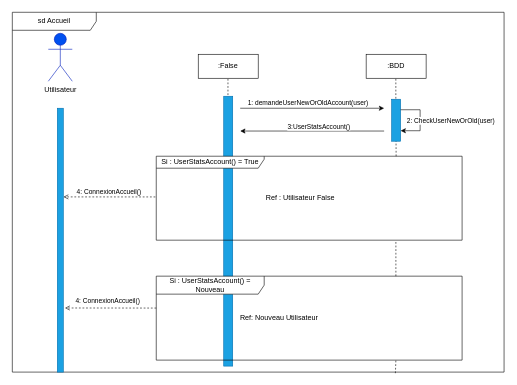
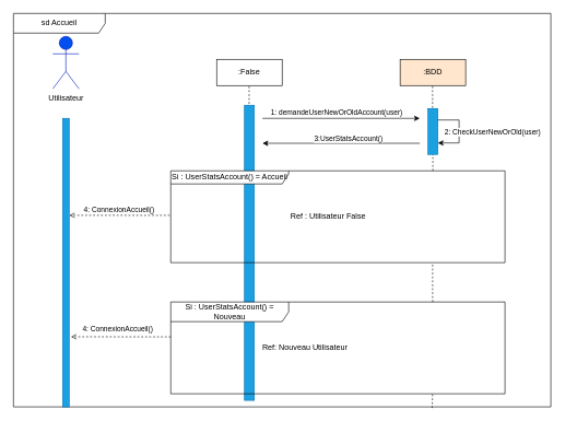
  <mxCell id="0" />
  <mxCell id="1" parent="0" />
  <mxCell id="2" value="" style="endArrow=none;dashed=1;html=1;rounded=0;fontColor=#000000;entryX=0.5;entryY=1;entryDx=0;entryDy=0;movable=1;resizable=1;rotatable=1;deletable=1;editable=1;connectable=1;" parent="1" edge="1"><mxGeometry width="50" height="50" relative="1" as="geometry"><mxPoint x="380" y="260" as="sourcePoint" /><mxPoint x="379.58" y="130" as="targetPoint" /><Array as="points"><mxPoint x="379.58" y="180" /></Array></mxGeometry></mxCell>
  <mxCell id="3" value="" style="shape=rect;dashed=0;shadow=0;html=1;whiteSpace=wrap;direction=south;horizontal=0;fontColor=#ffffff;fillColor=#1ba1e2;strokeColor=#006EAF;" parent="1" vertex="1"><mxGeometry x="372.5" y="160" width="15" height="450" as="geometry" /></mxCell>
  <mxCell id="4" value="sd Accueil" style="shape=umlFrame;whiteSpace=wrap;html=1;fontColor=#000000;width=140;height=30;movable=1;resizable=1;rotatable=1;deletable=1;editable=1;connectable=1;" parent="1" vertex="1"><mxGeometry width="820" height="600" as="geometry" x="20" y="20" /></mxCell>
  <mxCell id="5" value="Si : UserStatsAccount() = Nouveau" style="shape=umlFrame;whiteSpace=wrap;html=1;fontColor=#000000;width=180;height=30;movable=1;resizable=1;rotatable=1;deletable=1;editable=1;connectable=1;" parent="1" vertex="1"><mxGeometry x="260" y="460" width="510" height="140" as="geometry" /></mxCell>
- <mxCell id="6" value="Si : UserStatsAccount() = True" style="shape=umlFrame;whiteSpace=wrap;html=1;fontColor=#000000;width=180;height=20;movable=1;resizable=1;rotatable=1;deletable=1;editable=1;connectable=1;" parent="1" vertex="1"><mxGeometry x="260" y="260" width="510" height="140" as="geometry" /></mxCell>
+ <mxCell id="6" value="Si : UserStatsAccount() = Accueil" style="shape=umlFrame;whiteSpace=wrap;html=1;fontColor=#000000;width=180;height=20;movable=1;resizable=1;rotatable=1;deletable=1;editable=1;connectable=1;" parent="1" vertex="1"><mxGeometry x="260" y="260" width="510" height="140" as="geometry" /></mxCell>
  <mxCell id="7" value="&lt;font color=&quot;#000000&quot;&gt;Utilisateur&lt;/font&gt;" style="shape=umlActor;verticalLabelPosition=bottom;verticalAlign=top;html=1;outlineConnect=0;fillColor=#0050ef;strokeColor=#001DBC;fontColor=#ffffff;" parent="1" vertex="1"><mxGeometry x="80" y="55" width="40" height="80" as="geometry" /></mxCell>
  <mxCell id="8" value="" style="shape=rect;dashed=0;shadow=0;html=1;whiteSpace=wrap;direction=south;horizontal=0;fontColor=#ffffff;fillColor=#1ba1e2;strokeColor=#006EAF;" parent="1" vertex="1"><mxGeometry x="95" y="180" width="10" height="440" as="geometry" /></mxCell>
  <mxCell id="9" value=":False" style="whiteSpace=wrap;html=1;align=center;fontColor=#000000;" parent="1" vertex="1"><mxGeometry x="330" y="90" width="100" height="40" as="geometry" /></mxCell>
- <mxCell id="10" value=":BDD" style="whiteSpace=wrap;html=1;align=center;fontColor=#000000;" parent="1" vertex="1"><mxGeometry x="610" y="90" width="100" height="40" as="geometry" /></mxCell>
+ <mxCell id="10" value=":BDD" style="whiteSpace=wrap;html=1;align=center;fontColor=#000000;fillColor=#ffe6cc;" parent="1" vertex="1"><mxGeometry x="610" y="90" width="100" height="40" as="geometry" /></mxCell>
  <mxCell id="11" value="" style="endArrow=none;dashed=1;html=1;rounded=0;fontColor=#000000;entryX=0.5;entryY=1;entryDx=0;entryDy=0;movable=1;resizable=1;rotatable=1;deletable=1;editable=1;connectable=1;" parent="1" edge="1"><mxGeometry width="50" height="50" relative="1" as="geometry"><mxPoint x="660" y="260" as="sourcePoint" /><mxPoint x="659.5" y="130" as="targetPoint" /><Array as="points"><mxPoint x="659.5" y="180" /></Array></mxGeometry></mxCell>
  <mxCell id="12" value="" style="shape=rect;dashed=0;shadow=0;html=1;whiteSpace=wrap;direction=south;horizontal=0;fontColor=#ffffff;fillColor=#1ba1e2;strokeColor=#006EAF;" parent="1" vertex="1"><mxGeometry x="652.5" y="165" width="15" height="70" as="geometry" /></mxCell>
  <mxCell id="13" value="" style="endArrow=none;dashed=1;html=1;rounded=0;fontColor=#000000;movable=1;resizable=1;rotatable=1;deletable=1;editable=1;connectable=1;" parent="1" edge="1"><mxGeometry width="50" height="50" relative="1" as="geometry"><mxPoint x="659.58" y="460" as="sourcePoint" /><mxPoint x="659.58" y="400" as="targetPoint" /><Array as="points" /></mxGeometry></mxCell>
  <mxCell id="14" value="" style="endArrow=none;dashed=1;html=1;rounded=0;fontColor=#000000;movable=1;resizable=1;rotatable=1;deletable=1;editable=1;connectable=1;exitX=0.779;exitY=1.003;exitDx=0;exitDy=0;exitPerimeter=0;" parent="1" source="4" edge="1"><mxGeometry width="50" height="50" relative="1" as="geometry"><mxPoint x="659.58" y="660" as="sourcePoint" /><mxPoint x="659.58" y="600" as="targetPoint" /><Array as="points" /></mxGeometry></mxCell>
  <mxCell id="15" value="4: ConnexionAccueil()" style="edgeStyle=none;html=1;endArrow=open;dashed=1;verticalAlign=bottom;rounded=0;fontFamily=Helvetica;fontSize=11;fontColor=#000000;exitX=-0.003;exitY=0.485;exitDx=0;exitDy=0;exitPerimeter=0;entryX=0.336;entryY=-0.033;entryDx=0;entryDy=0;entryPerimeter=0;" parent="1" source="6" target="8" edge="1"><mxGeometry width="160" relative="1" as="geometry"><mxPoint x="300" y="200" as="sourcePoint" /><mxPoint x="107.5" y="199.58" as="targetPoint" /></mxGeometry></mxCell>
  <mxCell id="16" value="Ref : Utilisateur False" style="text;html=1;strokeColor=none;fillColor=none;align=center;verticalAlign=middle;whiteSpace=wrap;rounded=0;" parent="1" vertex="1"><mxGeometry x="412.5" y="315" width="175" height="30" as="geometry" /></mxCell>
  <mxCell id="17" value="Ref: Nouveau Utilisateur" style="text;html=1;strokeColor=none;fillColor=none;align=center;verticalAlign=middle;whiteSpace=wrap;rounded=0;" parent="1" vertex="1"><mxGeometry x="395" y="515" width="140" height="30" as="geometry" /></mxCell>
  <mxCell id="18" value="" style="endArrow=classic;html=1;rounded=0;fontColor=#000000;" parent="1" edge="1"><mxGeometry width="50" height="50" relative="1" as="geometry"><mxPoint x="400" y="180" as="sourcePoint" /><mxPoint x="640" y="180" as="targetPoint" /></mxGeometry></mxCell>
  <mxCell id="19" value="1: demandeUserNewOrOldAccount(user)" style="edgeLabel;html=1;align=center;verticalAlign=middle;resizable=0;points=[];fontColor=#000000;" parent="18" vertex="1" connectable="0"><mxGeometry x="-0.229" relative="1" as="geometry"><mxPoint x="19" y="-10" as="offset" /></mxGeometry></mxCell>
  <mxCell id="20" value="" style="edgeStyle=orthogonalEdgeStyle;rounded=0;orthogonalLoop=1;jettySize=auto;html=1;exitX=0.25;exitY=0;exitDx=0;exitDy=0;entryX=0.75;entryY=0;entryDx=0;entryDy=0;" parent="1" source="12" target="12" edge="1"><mxGeometry relative="1" as="geometry"><Array as="points"><mxPoint x="700" y="183" /><mxPoint x="700" y="218" /></Array><mxPoint x="652.5" y="230" as="sourcePoint" /><mxPoint x="390" y="260" as="targetPoint" /></mxGeometry></mxCell>
  <mxCell id="21" value="2: CheckUserNewOrOld(user)" style="edgeLabel;html=1;align=center;verticalAlign=middle;resizable=0;points=[];" parent="20" vertex="1" connectable="0"><mxGeometry x="-0.059" relative="1" as="geometry"><mxPoint x="50" y="3" as="offset" /></mxGeometry></mxCell>
  <mxCell id="22" value="" style="endArrow=classic;html=1;rounded=0;" parent="1" edge="1"><mxGeometry width="50" height="50" relative="1" as="geometry"><mxPoint x="640" y="218" as="sourcePoint" /><mxPoint x="400" y="218" as="targetPoint" /></mxGeometry></mxCell>
  <mxCell id="23" value="3:UserStatsAccount()" style="edgeLabel;html=1;align=center;verticalAlign=middle;resizable=0;points=[];" parent="22" vertex="1" connectable="0"><mxGeometry x="0.211" y="1" relative="1" as="geometry"><mxPoint x="35" y="-9" as="offset" /></mxGeometry></mxCell>
  <mxCell id="24" value="4: ConnexionAccueil()" style="edgeStyle=none;html=1;endArrow=open;dashed=1;verticalAlign=bottom;rounded=0;fontFamily=Helvetica;fontSize=11;fontColor=#000000;exitX=0;exitY=0.38;exitDx=0;exitDy=0;exitPerimeter=0;entryX=0.757;entryY=-0.281;entryDx=0;entryDy=0;entryPerimeter=0;" parent="1" source="5" target="8" edge="1"><mxGeometry x="0.07" y="-3" width="160" relative="1" as="geometry"><mxPoint x="218.55" y="523.32" as="sourcePoint" /><mxPoint x="105" y="515" as="targetPoint" /><mxPoint as="offset" /></mxGeometry></mxCell>
